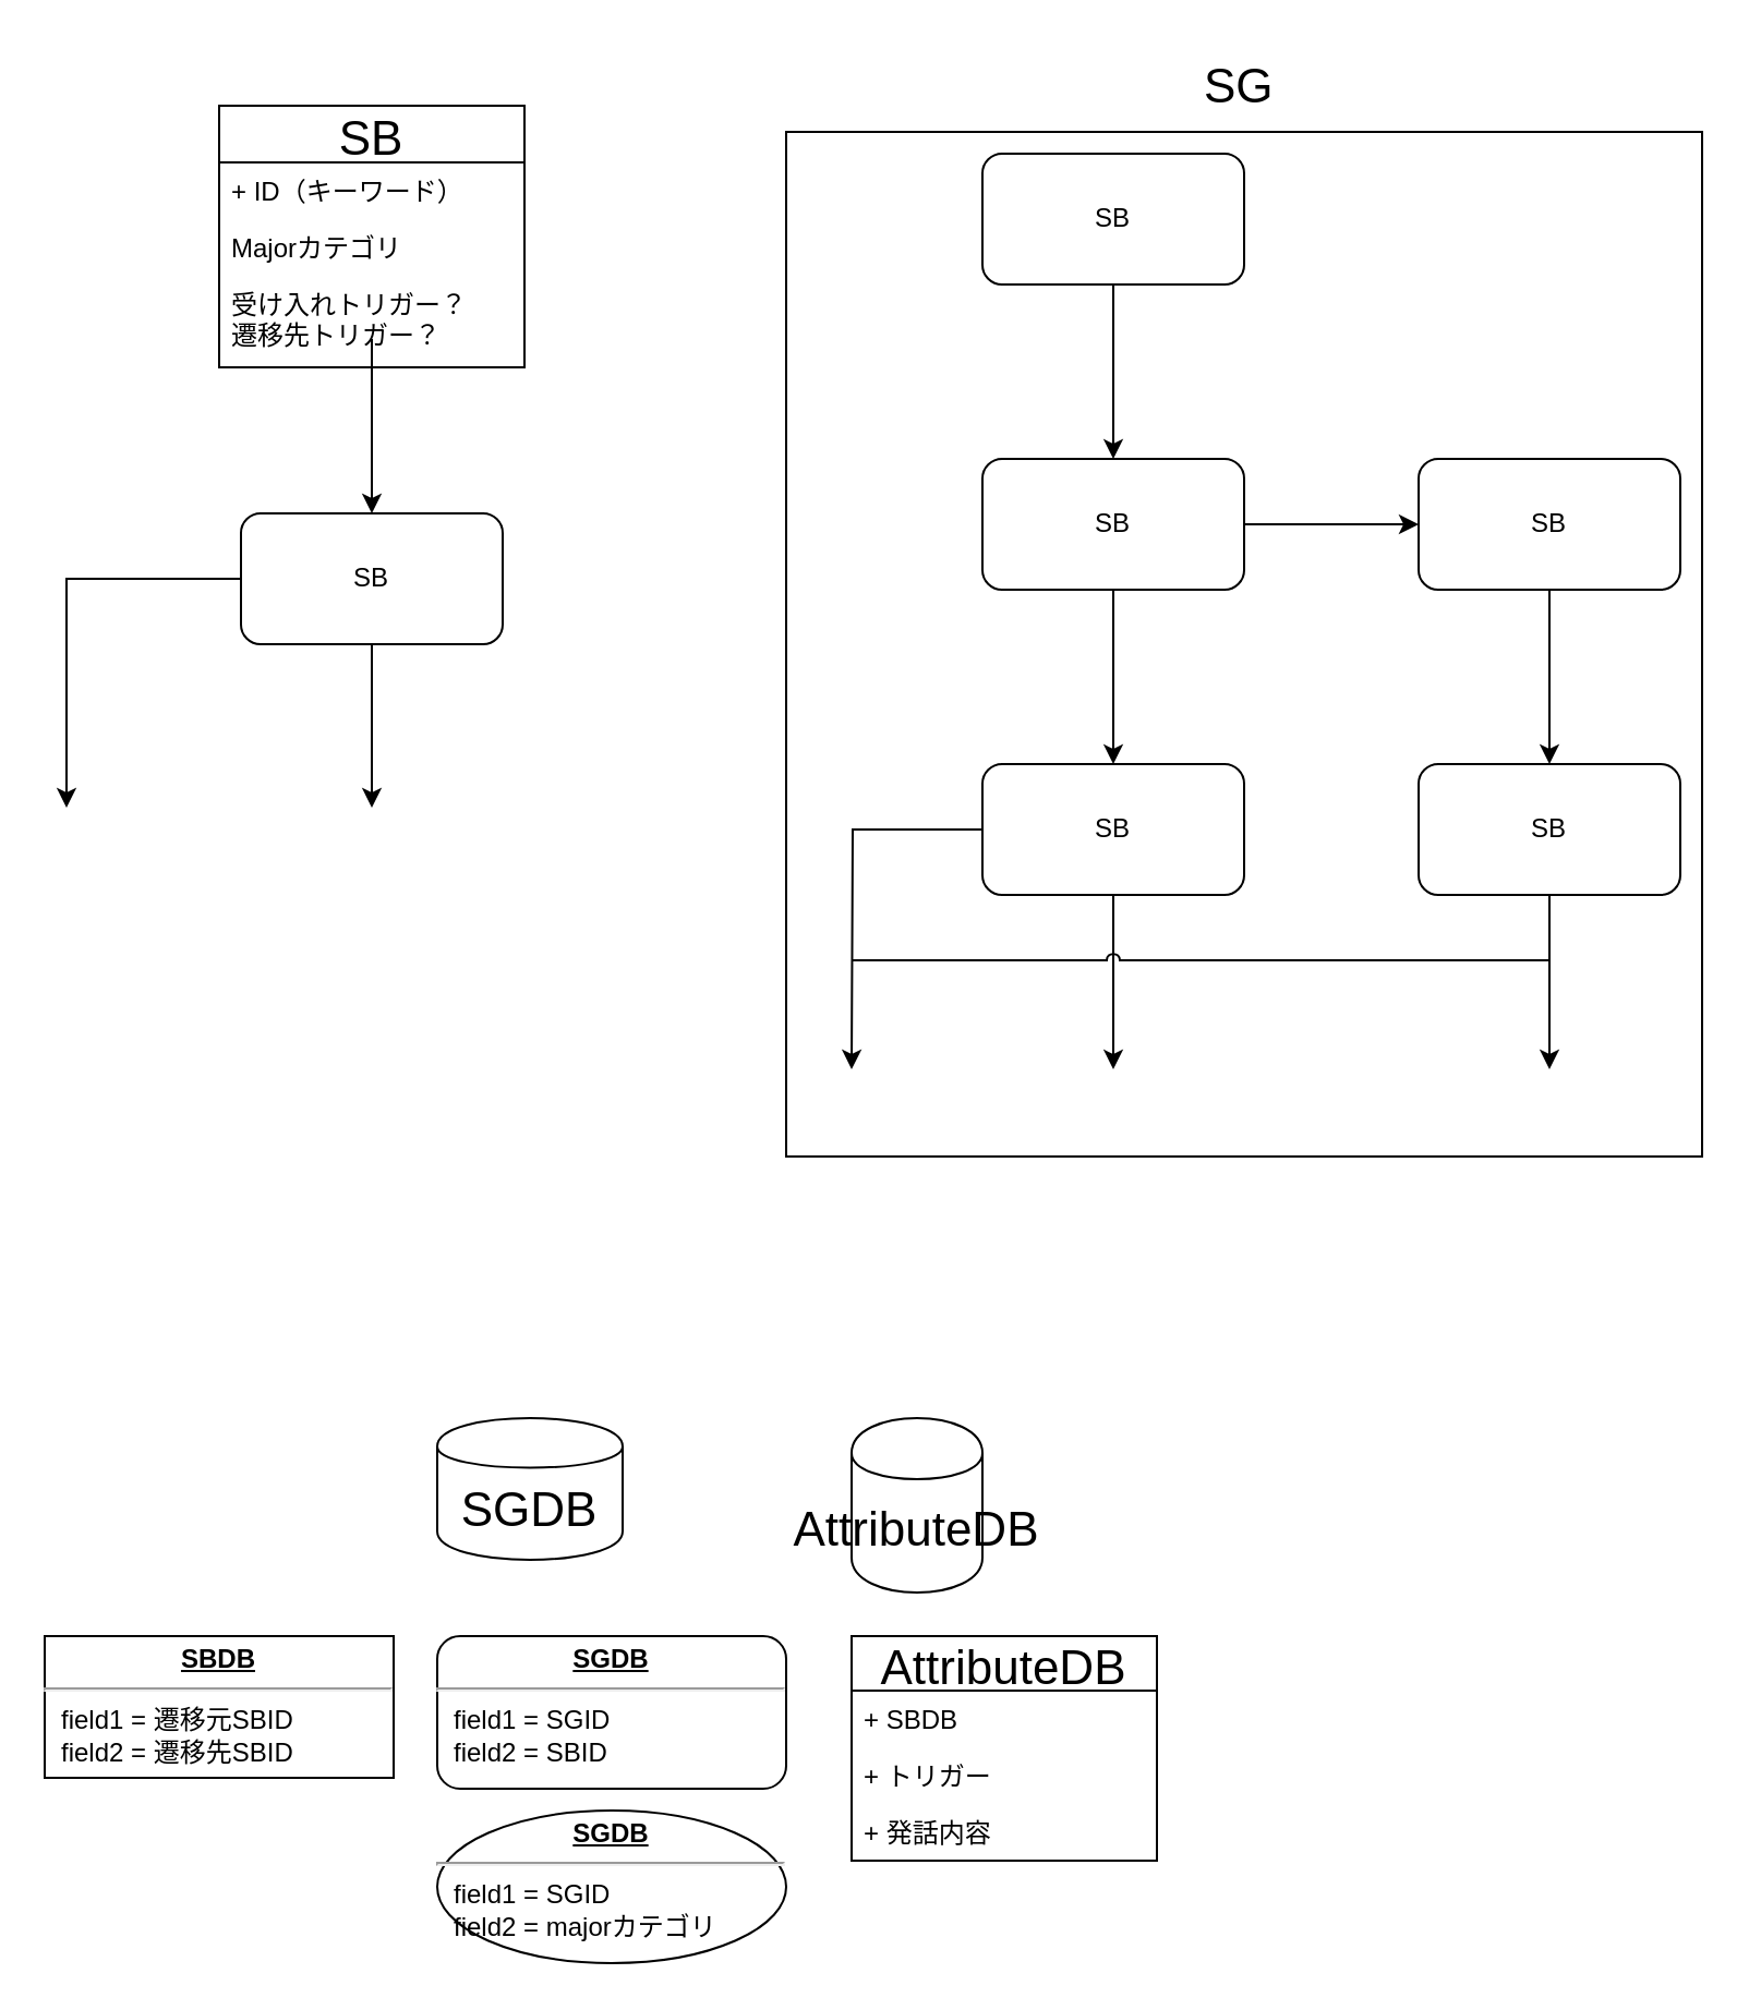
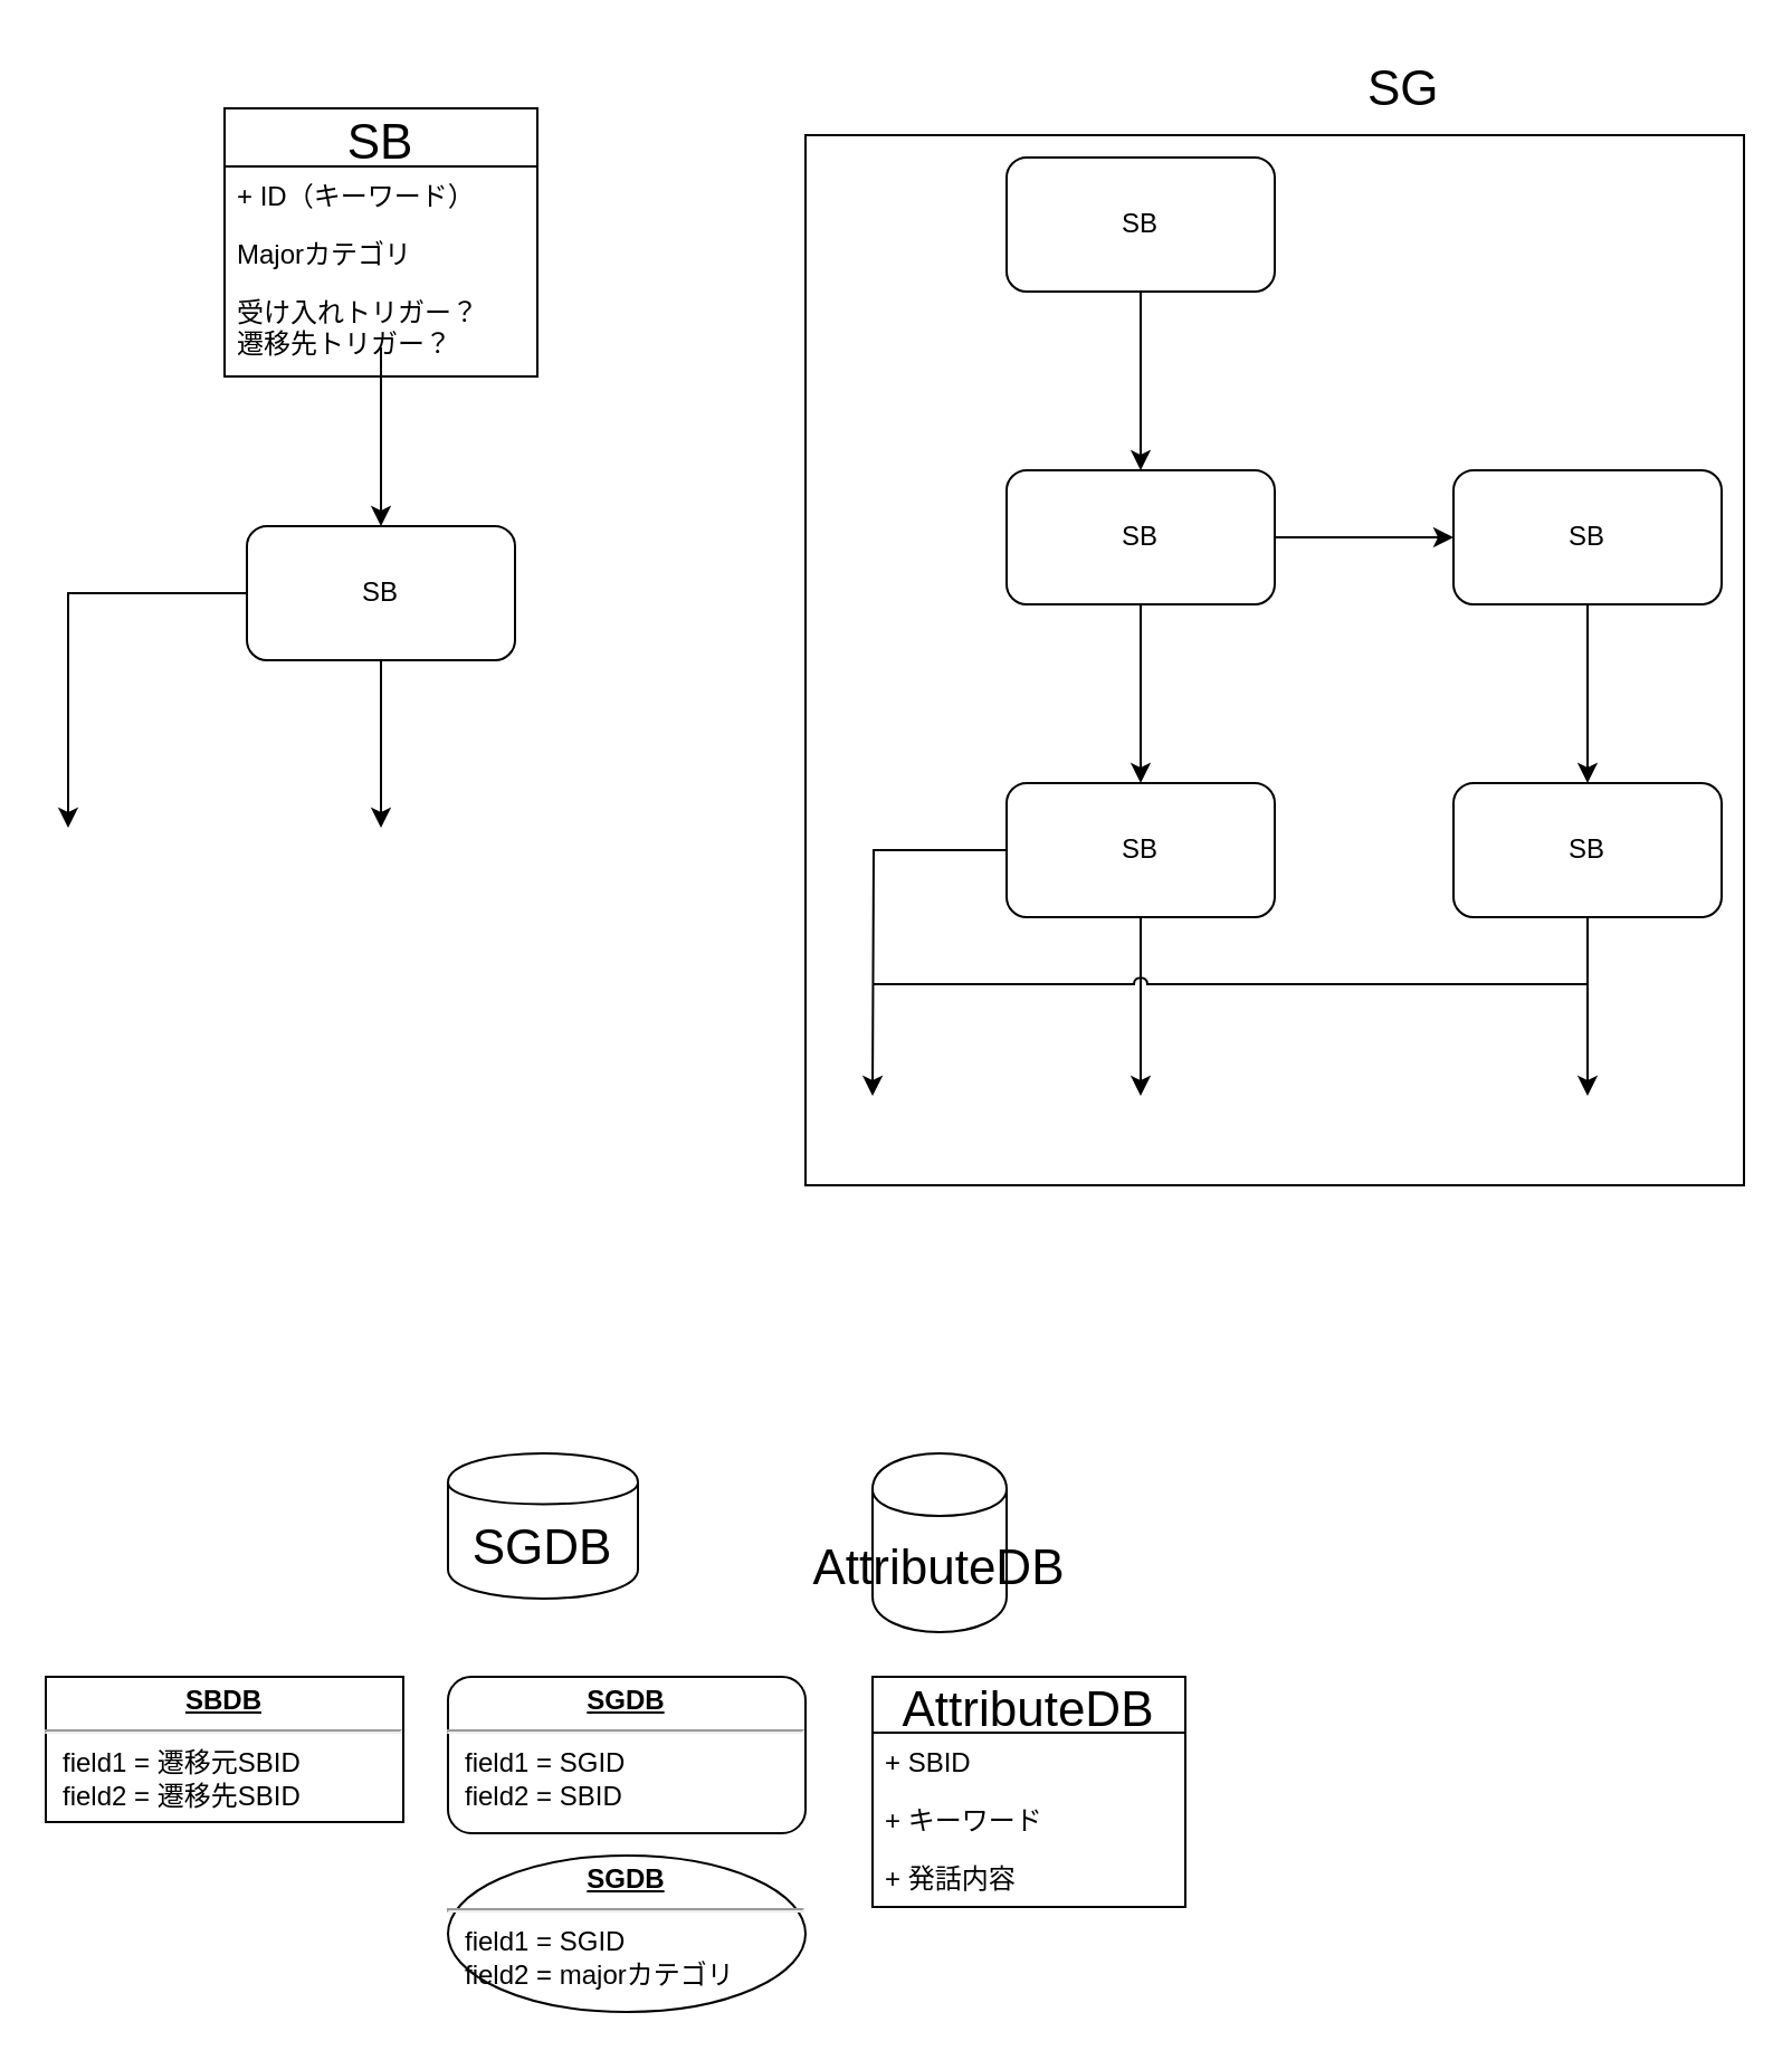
  <mxCell id="0" />
  <mxCell id="1" parent="0" />
  <mxCell id="2" value="" style="rounded=0;whiteSpace=wrap;html=1;fillColor=none;" vertex="1" parent="1"><mxGeometry x="360" y="60" width="420" height="470" as="geometry" /></mxCell>
  <mxCell id="3" value="" style="edgeStyle=orthogonalEdgeStyle;rounded=0;orthogonalLoop=1;jettySize=auto;html=1;" edge="1" parent="1" source="4" target="7"><mxGeometry relative="1" as="geometry" /></mxCell>
  <mxCell id="4" value="SB" style="rounded=1;whiteSpace=wrap;html=1;" vertex="1" parent="1"><mxGeometry x="450" y="70" width="120" height="60" as="geometry" /></mxCell>
  <mxCell id="5" value="" style="edgeStyle=orthogonalEdgeStyle;rounded=0;orthogonalLoop=1;jettySize=auto;html=1;" edge="1" parent="1" source="7" target="12"><mxGeometry relative="1" as="geometry" /></mxCell>
  <mxCell id="6" value="" style="edgeStyle=orthogonalEdgeStyle;rounded=0;orthogonalLoop=1;jettySize=auto;html=1;" edge="1" parent="1" source="7" target="10"><mxGeometry relative="1" as="geometry" /></mxCell>
  <mxCell id="7" value="SB" style="rounded=1;whiteSpace=wrap;html=1;" vertex="1" parent="1"><mxGeometry x="450" y="210" width="120" height="60" as="geometry" /></mxCell>
  <mxCell id="8" value="" style="edgeStyle=orthogonalEdgeStyle;rounded=0;orthogonalLoop=1;jettySize=auto;html=1;" edge="1" parent="1" source="10"><mxGeometry relative="1" as="geometry"><mxPoint x="510" y="490" as="targetPoint" /></mxGeometry></mxCell>
  <mxCell id="9" value="" style="edgeStyle=orthogonalEdgeStyle;rounded=0;orthogonalLoop=1;jettySize=auto;html=1;" edge="1" parent="1" source="10"><mxGeometry relative="1" as="geometry"><mxPoint x="390" y="490" as="targetPoint" /></mxGeometry></mxCell>
  <mxCell id="10" value="SB" style="rounded=1;whiteSpace=wrap;html=1;" vertex="1" parent="1"><mxGeometry x="450" y="350" width="120" height="60" as="geometry" /></mxCell>
  <mxCell id="11" value="" style="edgeStyle=orthogonalEdgeStyle;rounded=0;orthogonalLoop=1;jettySize=auto;html=1;" edge="1" parent="1" source="12" target="15"><mxGeometry relative="1" as="geometry" /></mxCell>
  <mxCell id="12" value="SB" style="rounded=1;whiteSpace=wrap;html=1;" vertex="1" parent="1"><mxGeometry x="650" y="210" width="120" height="60" as="geometry" /></mxCell>
  <mxCell id="13" value="" style="edgeStyle=orthogonalEdgeStyle;rounded=0;orthogonalLoop=1;jettySize=auto;html=1;" edge="1" parent="1" source="15"><mxGeometry relative="1" as="geometry"><mxPoint x="710" y="490" as="targetPoint" /></mxGeometry></mxCell>
  <mxCell id="14" value="" style="edgeStyle=orthogonalEdgeStyle;rounded=0;orthogonalLoop=1;jettySize=auto;html=1;jumpStyle=arc;endArrow=none;endFill=0;" edge="1" parent="1" source="15"><mxGeometry relative="1" as="geometry"><mxPoint x="390" y="440" as="targetPoint" /><Array as="points"><mxPoint x="710" y="440" /></Array></mxGeometry></mxCell>
  <mxCell id="15" value="SB" style="rounded=1;whiteSpace=wrap;html=1;" vertex="1" parent="1"><mxGeometry x="650" y="350" width="120" height="60" as="geometry" /></mxCell>
- <mxCell id="16" value="SG" style="text;html=1;fontSize=22;" vertex="1" parent="1"><mxGeometry x="550" y="20" width="40" height="30" as="geometry" /></mxCell>
+ <mxCell id="16" value="SG" style="text;html=1;fontSize=22;" vertex="1" parent="1"><mxGeometry x="610" y="20" width="40" height="30" as="geometry" /></mxCell>
  <mxCell id="17" value="" style="edgeStyle=orthogonalEdgeStyle;rounded=0;jumpStyle=arc;orthogonalLoop=1;jettySize=auto;html=1;endArrow=classic;endFill=1;fontSize=22;" edge="1" parent="1" source="20"><mxGeometry relative="1" as="geometry"><mxPoint x="170" y="370" as="targetPoint" /></mxGeometry></mxCell>
  <mxCell id="18" value="" style="edgeStyle=orthogonalEdgeStyle;rounded=0;jumpStyle=arc;orthogonalLoop=1;jettySize=auto;html=1;endArrow=none;endFill=0;fontSize=22;startArrow=classic;startFill=1;" edge="1" parent="1" source="20"><mxGeometry relative="1" as="geometry"><mxPoint x="170" y="155" as="targetPoint" /></mxGeometry></mxCell>
  <mxCell id="19" value="" style="edgeStyle=orthogonalEdgeStyle;rounded=0;jumpStyle=arc;orthogonalLoop=1;jettySize=auto;html=1;startArrow=none;startFill=0;endArrow=classic;endFill=1;fontSize=22;" edge="1" parent="1" source="20"><mxGeometry relative="1" as="geometry"><mxPoint x="30" y="370" as="targetPoint" /><Array as="points"><mxPoint x="70" y="265" /><mxPoint x="70" y="265" /></Array></mxGeometry></mxCell>
  <mxCell id="20" value="SB" style="rounded=1;whiteSpace=wrap;html=1;" vertex="1" parent="1"><mxGeometry x="110" y="235" width="120" height="60" as="geometry" /></mxCell>
  <mxCell id="21" value="SB" style="swimlane;fontStyle=0;childLayout=stackLayout;horizontal=1;startSize=26;fillColor=none;horizontalStack=0;resizeParent=1;resizeParentMax=0;resizeLast=0;collapsible=1;marginBottom=0;fontSize=22;" vertex="1" parent="1"><mxGeometry x="100" y="48" width="140" height="120" as="geometry" /></mxCell>
  <mxCell id="22" value="+ ID（キーワード）" style="text;strokeColor=none;fillColor=none;align=left;verticalAlign=top;spacingLeft=4;spacingRight=4;overflow=hidden;rotatable=0;points=[[0,0.5],[1,0.5]];portConstraint=eastwest;" vertex="1" parent="21"><mxGeometry y="26" width="140" height="26" as="geometry" /></mxCell>
  <mxCell id="23" value="Majorカテゴリ" style="text;strokeColor=none;fillColor=none;align=left;verticalAlign=top;spacingLeft=4;spacingRight=4;overflow=hidden;rotatable=0;points=[[0,0.5],[1,0.5]];portConstraint=eastwest;" vertex="1" parent="21"><mxGeometry y="52" width="140" height="26" as="geometry" /></mxCell>
  <mxCell id="24" value="受け入れトリガー？&#10;遷移先トリガー？" style="text;strokeColor=none;fillColor=none;align=left;verticalAlign=top;spacingLeft=4;spacingRight=4;overflow=hidden;rotatable=0;points=[[0,0.5],[1,0.5]];portConstraint=eastwest;" vertex="1" parent="21"><mxGeometry y="78" width="140" height="42" as="geometry" /></mxCell>
  <mxCell id="25" value="SGDB" style="shape=cylinder;whiteSpace=wrap;html=1;boundedLbl=1;backgroundOutline=1;fillColor=none;fontSize=22;" vertex="1" parent="1"><mxGeometry x="200" y="650" width="85" height="65" as="geometry" /></mxCell>
  <mxCell id="26" value="AttributeDB" style="shape=cylinder;whiteSpace=wrap;html=1;boundedLbl=1;backgroundOutline=1;fillColor=none;fontSize=22;" vertex="1" parent="1"><mxGeometry x="390" y="650" width="60" height="80" as="geometry" /></mxCell>
  <mxCell id="27" value="&lt;p style=&quot;margin: 0px ; margin-top: 4px ; text-align: center ; text-decoration: underline&quot;&gt;&lt;b&gt;SBDB&lt;/b&gt;&lt;/p&gt;&lt;hr&gt;&lt;p style=&quot;margin: 0px ; margin-left: 8px&quot;&gt;field1 = 遷移元SBID&lt;/p&gt;&lt;p style=&quot;margin: 0px ; margin-left: 8px&quot;&gt;field2 = 遷移先SBID&lt;br&gt;&lt;/p&gt;" style="verticalAlign=top;align=left;overflow=fill;fontSize=12;fontFamily=Helvetica;html=1;fillColor=none;" vertex="1" parent="1"><mxGeometry x="20" y="750" width="160" height="65" as="geometry" /></mxCell>
  <mxCell id="28" value="&lt;p style=&quot;margin: 0px ; margin-top: 4px ; text-align: center ; text-decoration: underline&quot;&gt;&lt;b&gt;SGDB&lt;/b&gt;&lt;/p&gt;&lt;hr&gt;&lt;p style=&quot;margin: 0px ; margin-left: 8px&quot;&gt;field1 = SGID&lt;/p&gt;&lt;p style=&quot;margin: 0px ; margin-left: 8px&quot;&gt;field2 = SBID&lt;br&gt;&lt;/p&gt;" style="verticalAlign=top;align=left;overflow=fill;fontSize=12;fontFamily=Helvetica;html=1;fillColor=none;rounded=1;" vertex="1" parent="1"><mxGeometry x="200" y="750" width="160" height="70" as="geometry" /></mxCell>
  <mxCell id="29" value="AttributeDB" style="swimlane;fontStyle=0;childLayout=stackLayout;horizontal=1;startSize=25;fillColor=none;horizontalStack=0;resizeParent=1;resizeParentMax=0;resizeLast=0;collapsible=1;marginBottom=0;fontSize=22;" vertex="1" parent="1"><mxGeometry x="390" y="750" width="140" height="103" as="geometry" /></mxCell>
- <mxCell id="30" value="+ SBDB" style="text;strokeColor=none;fillColor=none;align=left;verticalAlign=top;spacingLeft=4;spacingRight=4;overflow=hidden;rotatable=0;points=[[0,0.5],[1,0.5]];portConstraint=eastwest;" vertex="1" parent="29"><mxGeometry y="25" width="140" height="26" as="geometry" /></mxCell>
- <mxCell id="31" value="+ トリガー" style="text;strokeColor=none;fillColor=none;align=left;verticalAlign=top;spacingLeft=4;spacingRight=4;overflow=hidden;rotatable=0;points=[[0,0.5],[1,0.5]];portConstraint=eastwest;" vertex="1" parent="29"><mxGeometry y="51" width="140" height="26" as="geometry" /></mxCell>
+ <mxCell id="30" value="+ SBID" style="text;strokeColor=none;fillColor=none;align=left;verticalAlign=top;spacingLeft=4;spacingRight=4;overflow=hidden;rotatable=0;points=[[0,0.5],[1,0.5]];portConstraint=eastwest;" vertex="1" parent="29"><mxGeometry y="25" width="140" height="26" as="geometry" /></mxCell>
+ <mxCell id="31" value="+ キーワード" style="text;strokeColor=none;fillColor=none;align=left;verticalAlign=top;spacingLeft=4;spacingRight=4;overflow=hidden;rotatable=0;points=[[0,0.5],[1,0.5]];portConstraint=eastwest;" vertex="1" parent="29"><mxGeometry y="51" width="140" height="26" as="geometry" /></mxCell>
  <mxCell id="32" value="+ 発話内容" style="text;strokeColor=none;fillColor=none;align=left;verticalAlign=top;spacingLeft=4;spacingRight=4;overflow=hidden;rotatable=0;points=[[0,0.5],[1,0.5]];portConstraint=eastwest;" vertex="1" parent="29"><mxGeometry y="77" width="140" height="26" as="geometry" /></mxCell>
  <mxCell id="33" value="&lt;p style=&quot;margin: 0px ; margin-top: 4px ; text-align: center ; text-decoration: underline&quot;&gt;&lt;b&gt;SGDB&lt;/b&gt;&lt;/p&gt;&lt;hr&gt;&lt;p style=&quot;margin: 0px ; margin-left: 8px&quot;&gt;field1 = SGID&lt;/p&gt;&lt;p style=&quot;margin: 0px ; margin-left: 8px&quot;&gt;field2 = majorカテゴリ&lt;br&gt;&lt;/p&gt;" style="ellipse;verticalAlign=top;align=left;overflow=fill;fontSize=12;fontFamily=Helvetica;html=1;fillColor=none;" vertex="1" parent="1"><mxGeometry x="200" y="830" width="160" height="70" as="geometry" /></mxCell>
